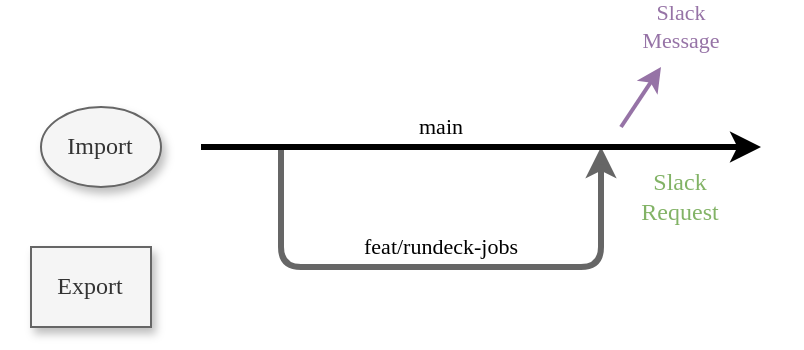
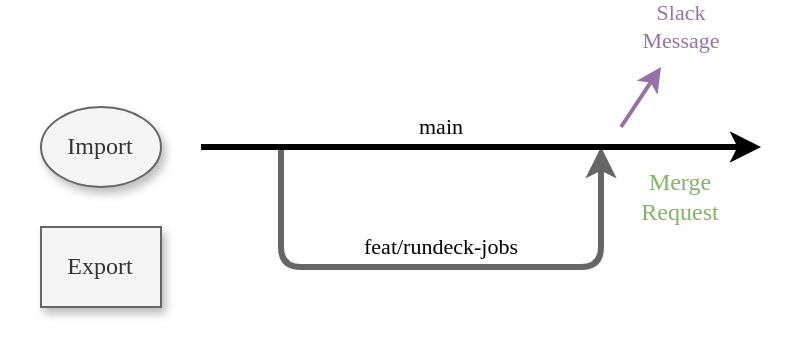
  <mxCell id="0" />
  <mxCell id="1" parent="0" />
  <mxCell id="2" value="Import" style="ellipse;whiteSpace=wrap;html=1;fontFamily=Ubuntu;fontSource=https%3A%2F%2Ffonts.googleapis.com%2Fcss%3Ffamily%3DUbuntu;sketch=0;shadow=1;fillColor=#f5f5f5;fontColor=#333333;strokeColor=#666666;labelBackgroundColor=none;" parent="1" vertex="1"><mxGeometry x="20" y="40" width="60" height="40" as="geometry" /></mxCell>
- <mxCell id="3" value="Export" style="rounded=0;whiteSpace=wrap;html=1;fontFamily=Ubuntu;fontSource=https%3A%2F%2Ffonts.googleapis.com%2Fcss%3Ffamily%3DUbuntu;sketch=0;shadow=1;fillColor=#f5f5f5;fontColor=#333333;strokeColor=#666666;labelBackgroundColor=none;" parent="1" vertex="1"><mxGeometry x="15" y="110" width="60" height="40" as="geometry" /></mxCell>
+ <mxCell id="3" value="Export" style="rounded=0;whiteSpace=wrap;html=1;fontFamily=Ubuntu;fontSource=https%3A%2F%2Ffonts.googleapis.com%2Fcss%3Ffamily%3DUbuntu;sketch=0;shadow=1;fillColor=#f5f5f5;fontColor=#333333;strokeColor=#666666;labelBackgroundColor=none;" parent="1" vertex="1"><mxGeometry x="20" y="100" width="60" height="40" as="geometry" /></mxCell>
  <mxCell id="4" value="feat/rundeck-jobs" style="edgeStyle=elbowEdgeStyle;elbow=vertical;endArrow=classic;html=1;rounded=1;fontFamily=Ubuntu;fontSource=https%3A%2F%2Ffonts.googleapis.com%2Fcss%3Ffamily%3DUbuntu;strokeWidth=3;fillColor=#f5f5f5;strokeColor=#666666;sketch=0;shadow=0;labelBackgroundColor=none;" parent="1" edge="1"><mxGeometry y="10" width="50" height="50" relative="1" as="geometry"><mxPoint x="140" y="60" as="sourcePoint" /><mxPoint x="300" y="60" as="targetPoint" /><Array as="points"><mxPoint x="210" y="120" /></Array><mxPoint as="offset" /></mxGeometry></mxCell>
- <mxCell id="5" value="&lt;div&gt;Slack&lt;/div&gt;&lt;div&gt;Request&lt;/div&gt;" style="text;html=1;strokeColor=none;fillColor=none;align=center;verticalAlign=middle;whiteSpace=wrap;rounded=0;fontFamily=Ubuntu;fontSource=https%3A%2F%2Ffonts.googleapis.com%2Fcss%3Ffamily%3DUbuntu;fontColor=#82B366;sketch=0;shadow=0;labelBackgroundColor=none;" parent="1" vertex="1"><mxGeometry x="310" y="70" width="60" height="30" as="geometry" /></mxCell>
+ <mxCell id="5" value="&lt;div&gt;Merge&lt;/div&gt;&lt;div&gt;Request&lt;/div&gt;" style="text;html=1;strokeColor=none;fillColor=none;align=center;verticalAlign=middle;whiteSpace=wrap;rounded=0;fontFamily=Ubuntu;fontSource=https%3A%2F%2Ffonts.googleapis.com%2Fcss%3Ffamily%3DUbuntu;fontColor=#82B366;sketch=0;shadow=0;labelBackgroundColor=none;" parent="1" vertex="1"><mxGeometry x="310" y="70" width="60" height="30" as="geometry" /></mxCell>
  <mxCell id="6" value="&lt;div&gt;Slack&lt;/div&gt;&lt;div&gt;Message&lt;/div&gt;" style="endArrow=classic;html=1;rounded=1;labelBackgroundColor=none;fontFamily=Ubuntu;fontSource=https%3A%2F%2Ffonts.googleapis.com%2Fcss%3Ffamily%3DUbuntu;fontColor=#9673A6;strokeWidth=2;fillColor=#e1d5e7;strokeColor=#9673a6;sketch=0;shadow=0;" parent="1" edge="1"><mxGeometry x="1" y="22" width="50" height="50" relative="1" as="geometry"><mxPoint x="310" y="50" as="sourcePoint" /><mxPoint x="330" y="20" as="targetPoint" /><mxPoint x="28" y="-8" as="offset" /></mxGeometry></mxCell>
  <mxCell id="7" value="main" style="endArrow=classic;html=1;rounded=1;strokeWidth=3;fontFamily=Ubuntu;fontSource=https%3A%2F%2Ffonts.googleapis.com%2Fcss%3Ffamily%3DUbuntu;sketch=0;shadow=0;labelBackgroundColor=none;" parent="1" edge="1"><mxGeometry x="-0.143" y="10" width="50" height="50" relative="1" as="geometry"><mxPoint x="100" y="60" as="sourcePoint" /><mxPoint x="380" y="60" as="targetPoint" /><mxPoint as="offset" /></mxGeometry></mxCell>
